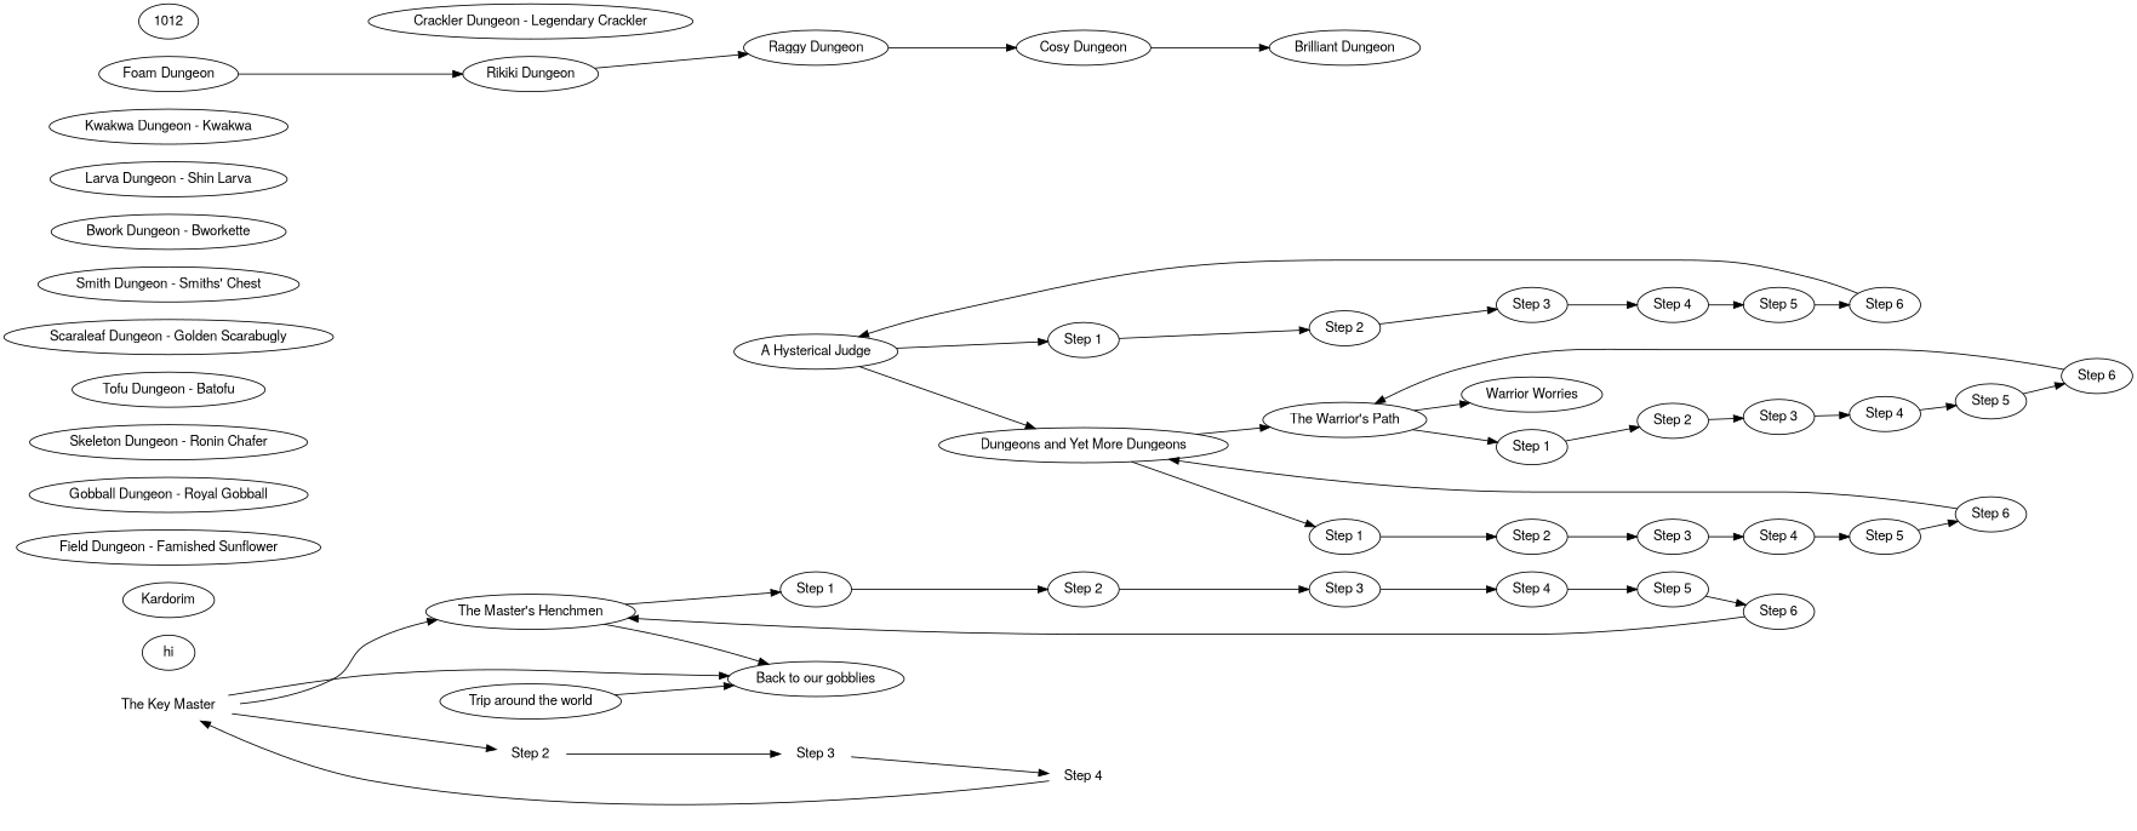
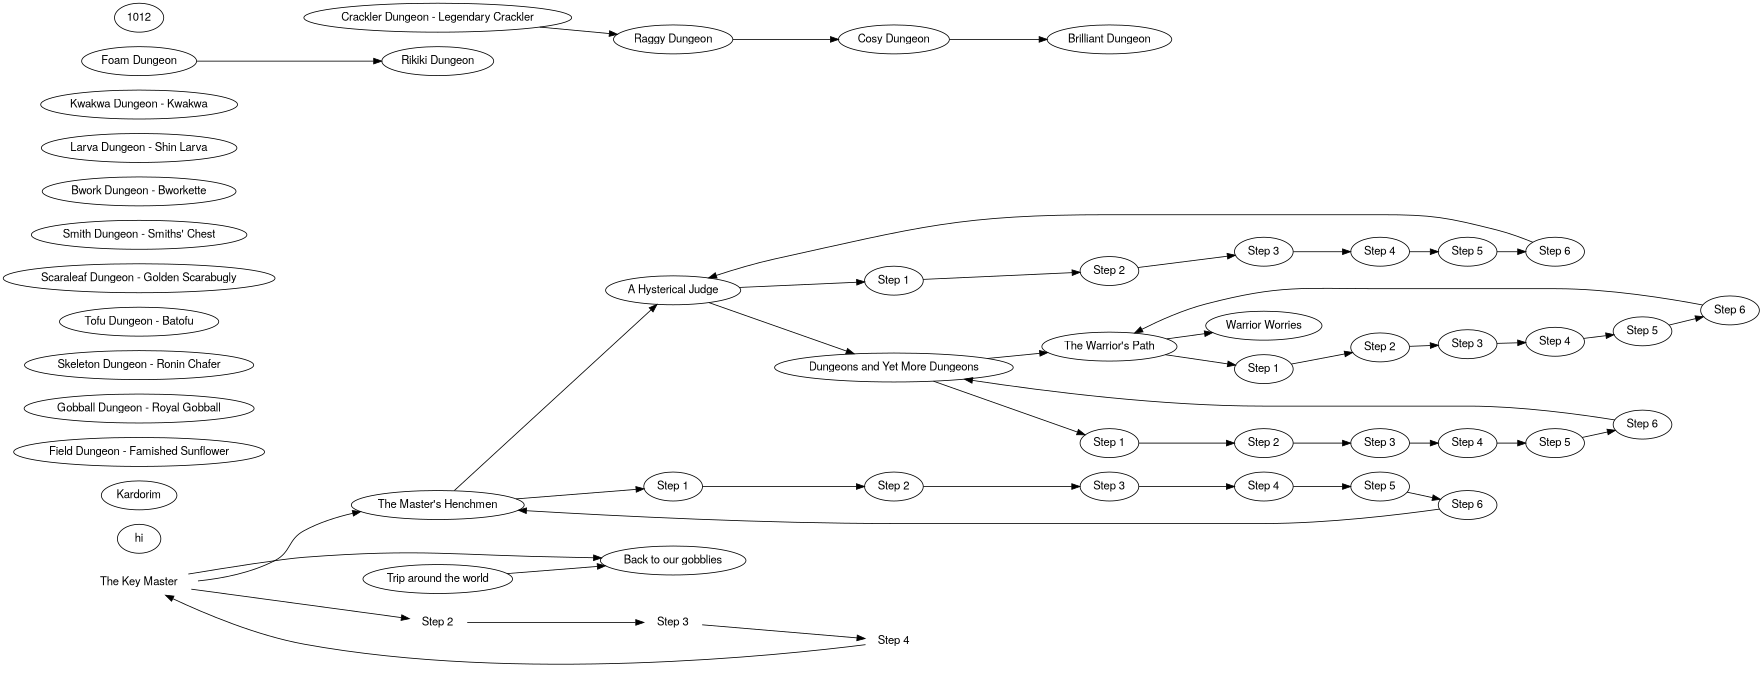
  digraph {
    fontname="Helvetica,Arial,sans-serif"
    rankdir=LR
    node [fontname="Helvetica,Arial,sans-serif"]
    edge [fontname="Helvetica,Arial,sans-serif"]
    n1 [label="Trip around the world"]
    n2 [label="Back to our gobblies"]
    n3 [label=hi]
    n4 [label=Kardorim]
    n5 [label="Field Dungeon - Famished Sunflower"]
    n6 [label="Gobball Dungeon - Royal Gobball"]
    n7 [label="Skeleton Dungeon - Ronin Chafer"]
    n8 [label="Tofu Dungeon - Batofu"]
    n9 [label="Scaraleaf Dungeon - Golden Scarabugly"]
    n10 [label="Smith Dungeon - Smiths' Chest"]
    n11 [label="Bwork Dungeon - Bworkette"]
    n12 [label="Larva Dungeon - Shin Larva"]
    n13 [label="Kwakwa Dungeon - Kwakwa"]
    n14 [label="Crackler Dungeon - Legendary Crackler"]
    1012
    n16 [color=white label="The Key Master" style=filled]
    n17 [color=white label="Step 2" style=filled]
    n18 [color=white label="Step 3" style=filled]
    n19 [color=white label="Step 4" style=filled]
    n20 [label="The Master's Henchmen"]
    n21 [label="Step 1"]
    n22 [label="Step 2"]
    n23 [label="Step 3"]
    n24 [label="Step 4"]
    n25 [label="Step 5"]
    n26 [label="Step 6"]
    n27 [label="A Hysterical Judge"]
    n28 [label="Step 1"]
    n29 [label="Step 2"]
    n30 [label="Step 3"]
    n31 [label="Step 4"]
    n32 [label="Step 5"]
    n33 [label="Step 6"]
    n34 [label="Dungeons and Yet More Dungeons"]
    n35 [label="Step 1"]
    n36 [label="Step 2"]
    n37 [label="Step 3"]
    n38 [label="Step 4"]
    n39 [label="Step 5"]
    n40 [label="Step 6"]
    n41 [label="The Warrior's Path"]
    n42 [label="Step 1"]
    n43 [label="Step 2"]
    n44 [label="Step 3"]
    n45 [label="Step 4"]
    n46 [label="Step 5"]
    n47 [label="Step 6"]
    n48 [label="Foam Dungeon"]
    n49 [label="Rikiki Dungeon"]
    n50 [label="Raggy Dungeon"]
    n51 [label="Cosy Dungeon"]
    n52 [label="Brilliant Dungeon"]
    n53 [label="Warrior Worries"]
    subgraph sub_1 {
      n1
      n2
    }
    subgraph sub_2 {
      n3
      n4
      n5
      n6
      n7
      n8
      n9
      n10
      n11
      n12
      n13
      n14
      1012
    }
    subgraph sub_3 {
      color=lightgrey
      label="process #1"
      style=filled
      n2
      n16
      n17
      n18
      n19
    }
    subgraph sub_4 {
      n16
      n20
      n21
      n22
      n23
      n24
      n25
      n26
    }
    subgraph sub_5 {
      n20
      n27
      n28
      n29
      n30
      n31
      n32
      n33
    }
    subgraph sub_6 {
      n27
      n34
      n35
      n36
      n37
      n38
      n39
      n40
    }
    subgraph sub_7 {
      n34
      n41
      n42
      n43
      n44
      n45
      n46
      n47
    }
    subgraph sub_8 {
      n48
      n49
      n50
      n51
      n52
    }
    subgraph sub_9 {
      n41
      n53
    }
    n1 -> n2
    n16 -> n2
    n16 -> n17
    n16 -> n20
    n17 -> n18
    n18 -> n19
    n19 -> n16
    n20 -> n21
-   n20 -> n2
+   n20 -> n27
    n21 -> n22
    n22 -> n23
    n23 -> n24
    n24 -> n25
    n25 -> n26
    n26 -> n20
    n27 -> n28
    n27 -> n34
    n28 -> n29
    n29 -> n30
    n30 -> n31
    n31 -> n32
    n32 -> n33
    n33 -> n27
    n34 -> n35
    n34 -> n41
    n35 -> n36
    n36 -> n37
    n37 -> n38
    n38 -> n39
    n39 -> n40
    n40 -> n34
    n41 -> n42
    n41 -> n53
    n42 -> n43
    n43 -> n44
    n44 -> n45
    n45 -> n46
    n46 -> n47
    n47 -> n41
    n48 -> n49
-   n49 -> n50
+   n14 -> n50
    n50 -> n51
    n51 -> n52
  }
